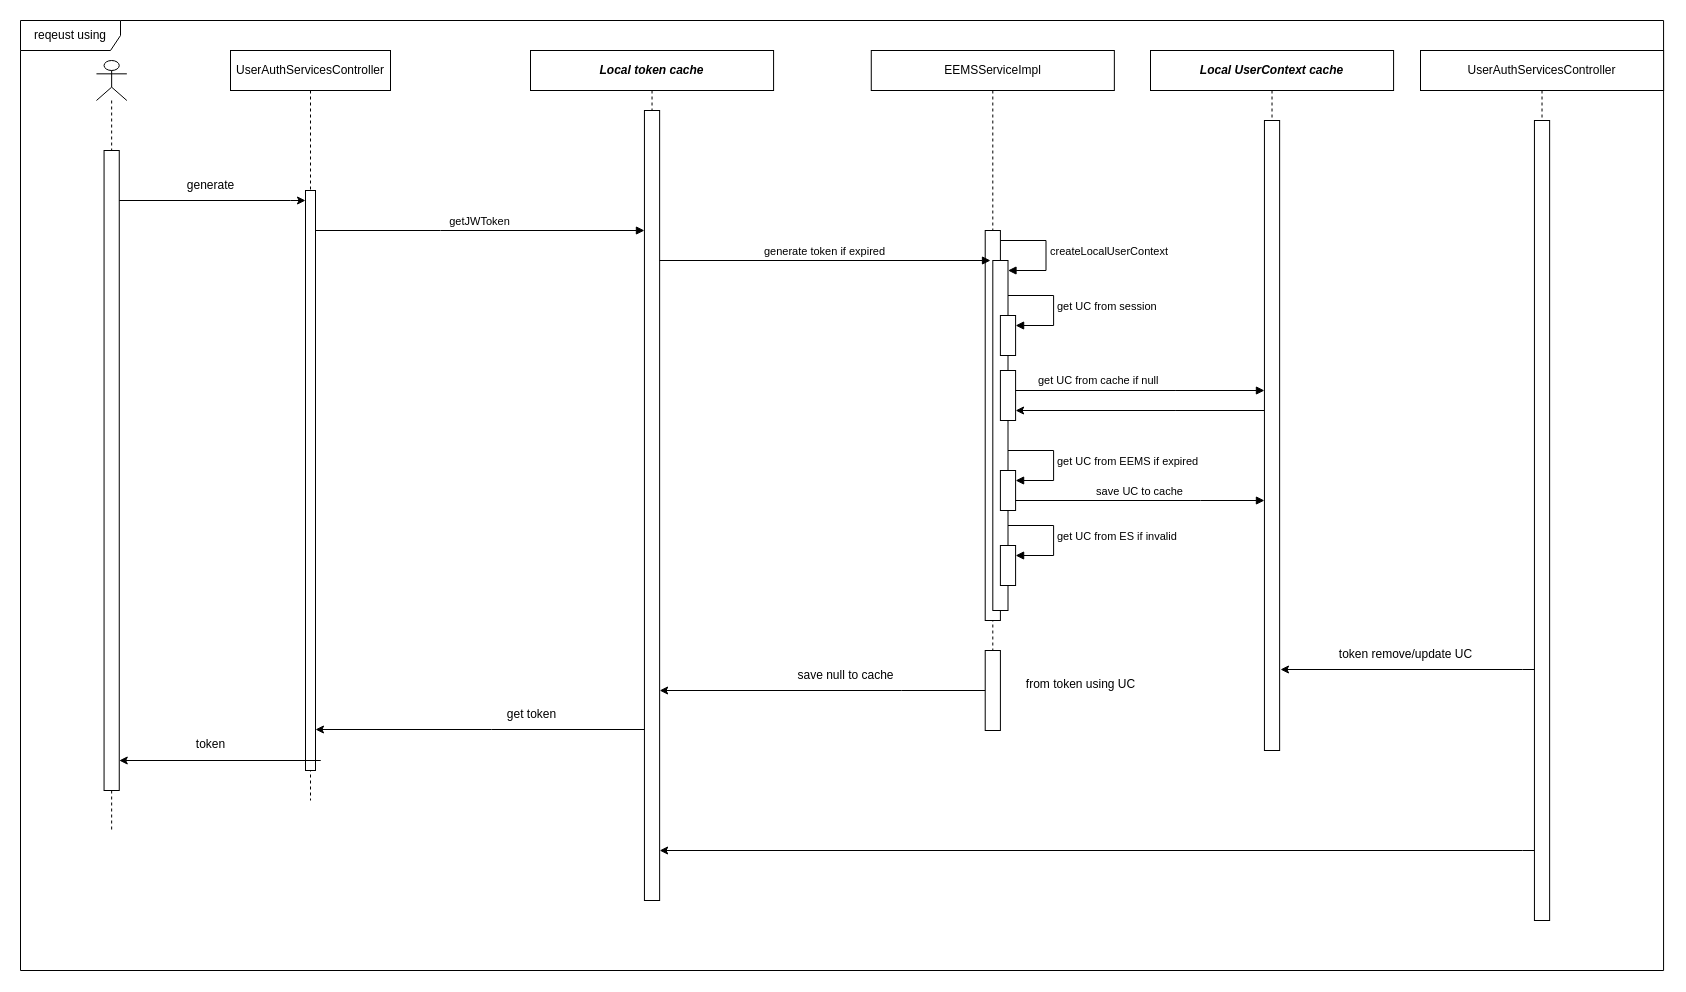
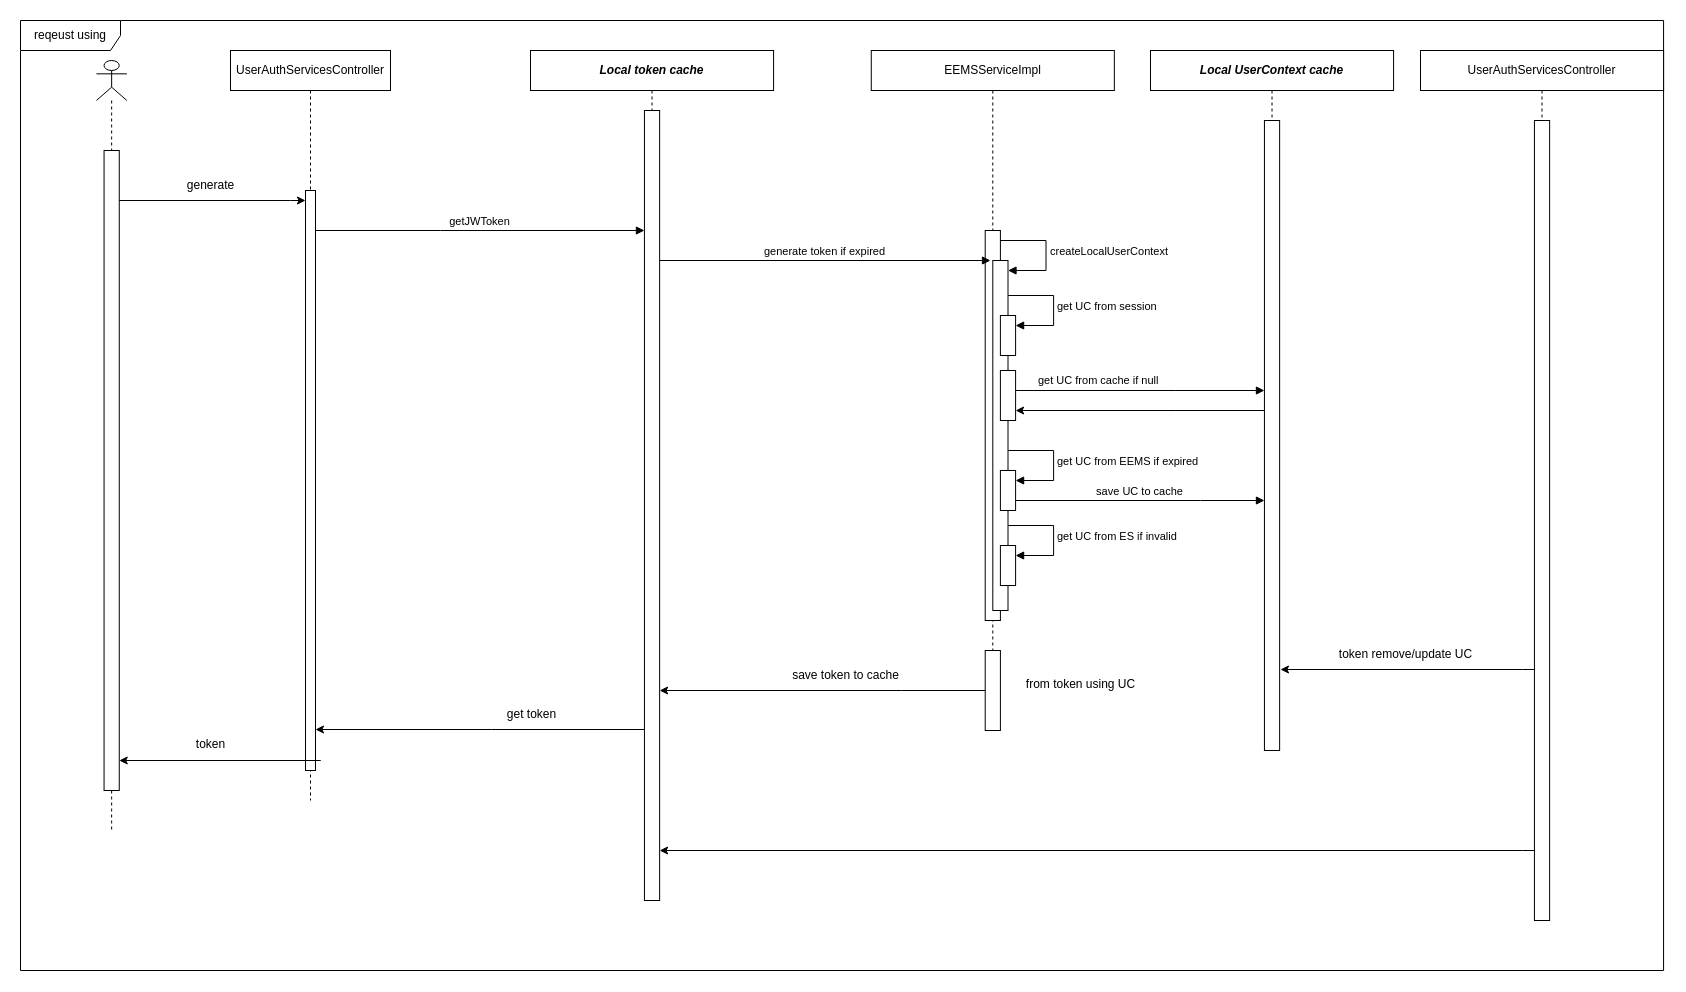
  <mxCell id="0" />
  <mxCell id="1" parent="0" />
  <mxCell id="2" value="reqeust using" style="shape=umlFrame;whiteSpace=wrap;html=1;pointerEvents=0;width=100;height=30;" vertex="1" parent="1"><mxGeometry x="20" y="20" width="1643.073" height="950" as="geometry" /></mxCell>
  <mxCell id="3" value="&lt;b&gt;&lt;i&gt;Local token cache&lt;/i&gt;&lt;/b&gt;" style="shape=umlLifeline;perimeter=lifelinePerimeter;whiteSpace=wrap;html=1;container=1;dropTarget=0;collapsible=0;recursiveResize=0;outlineConnect=0;portConstraint=eastwest;newEdgeStyle={&quot;edgeStyle&quot;:&quot;elbowEdgeStyle&quot;,&quot;elbow&quot;:&quot;vertical&quot;,&quot;curved&quot;:0,&quot;rounded&quot;:0};" vertex="1" parent="2"><mxGeometry x="509.997" y="30" width="243.077" height="850" as="geometry" /></mxCell>
  <mxCell id="4" value="" style="html=1;points=[];perimeter=orthogonalPerimeter;outlineConnect=0;targetShapes=umlLifeline;portConstraint=eastwest;newEdgeStyle={&quot;edgeStyle&quot;:&quot;elbowEdgeStyle&quot;,&quot;elbow&quot;:&quot;vertical&quot;,&quot;curved&quot;:0,&quot;rounded&quot;:0};" vertex="1" parent="3"><mxGeometry x="113.94" y="60" width="15.19" height="790" as="geometry" /></mxCell>
  <mxCell id="5" value="EEMSServiceImpl" style="shape=umlLifeline;perimeter=lifelinePerimeter;whiteSpace=wrap;html=1;container=1;dropTarget=0;collapsible=0;recursiveResize=0;outlineConnect=0;portConstraint=eastwest;newEdgeStyle={&quot;edgeStyle&quot;:&quot;elbowEdgeStyle&quot;,&quot;elbow&quot;:&quot;vertical&quot;,&quot;curved&quot;:0,&quot;rounded&quot;:0};" vertex="1" parent="2"><mxGeometry x="850.77" y="30" width="243.08" height="680" as="geometry" /></mxCell>
  <mxCell id="6" value="" style="html=1;points=[];perimeter=orthogonalPerimeter;outlineConnect=0;targetShapes=umlLifeline;portConstraint=eastwest;newEdgeStyle={&quot;edgeStyle&quot;:&quot;elbowEdgeStyle&quot;,&quot;elbow&quot;:&quot;vertical&quot;,&quot;curved&quot;:0,&quot;rounded&quot;:0};" vertex="1" parent="5"><mxGeometry x="113.942" y="180" width="15.192" height="390" as="geometry" /></mxCell>
  <mxCell id="7" value="" style="html=1;points=[];perimeter=orthogonalPerimeter;outlineConnect=0;targetShapes=umlLifeline;portConstraint=eastwest;newEdgeStyle={&quot;edgeStyle&quot;:&quot;elbowEdgeStyle&quot;,&quot;elbow&quot;:&quot;vertical&quot;,&quot;curved&quot;:0,&quot;rounded&quot;:0};" vertex="1" parent="5"><mxGeometry x="121.538" y="210" width="15.192" height="350" as="geometry" /></mxCell>
  <mxCell id="8" value="createLocalUserContext" style="html=1;align=left;spacingLeft=2;endArrow=block;rounded=0;edgeStyle=orthogonalEdgeStyle;curved=0;rounded=0;" edge="1" target="7" parent="5"><mxGeometry relative="1" as="geometry"><mxPoint x="129.135" y="190" as="sourcePoint" /><Array as="points"><mxPoint x="174.712" y="220" /></Array></mxGeometry></mxCell>
  <mxCell id="9" value="" style="html=1;points=[];perimeter=orthogonalPerimeter;outlineConnect=0;targetShapes=umlLifeline;portConstraint=eastwest;newEdgeStyle={&quot;edgeStyle&quot;:&quot;elbowEdgeStyle&quot;,&quot;elbow&quot;:&quot;vertical&quot;,&quot;curved&quot;:0,&quot;rounded&quot;:0};" vertex="1" parent="5"><mxGeometry x="129.135" y="265" width="15.192" height="40" as="geometry" /></mxCell>
  <mxCell id="10" value="get UC from session" style="html=1;align=left;spacingLeft=2;endArrow=block;rounded=0;edgeStyle=orthogonalEdgeStyle;curved=0;rounded=0;" edge="1" target="9" parent="5"><mxGeometry relative="1" as="geometry"><mxPoint x="136.731" y="245" as="sourcePoint" /><Array as="points"><mxPoint x="182.308" y="275" /></Array></mxGeometry></mxCell>
  <mxCell id="11" value="" style="html=1;points=[];perimeter=orthogonalPerimeter;outlineConnect=0;targetShapes=umlLifeline;portConstraint=eastwest;newEdgeStyle={&quot;edgeStyle&quot;:&quot;elbowEdgeStyle&quot;,&quot;elbow&quot;:&quot;vertical&quot;,&quot;curved&quot;:0,&quot;rounded&quot;:0};" vertex="1" parent="5"><mxGeometry x="129.135" y="320" width="15.192" height="50" as="geometry" /></mxCell>
  <mxCell id="12" value="" style="html=1;points=[];perimeter=orthogonalPerimeter;outlineConnect=0;targetShapes=umlLifeline;portConstraint=eastwest;newEdgeStyle={&quot;edgeStyle&quot;:&quot;elbowEdgeStyle&quot;,&quot;elbow&quot;:&quot;vertical&quot;,&quot;curved&quot;:0,&quot;rounded&quot;:0};" vertex="1" parent="5"><mxGeometry x="129.135" y="420" width="15.192" height="40" as="geometry" /></mxCell>
  <mxCell id="13" value="get UC from EEMS if expired" style="html=1;align=left;spacingLeft=2;endArrow=block;rounded=0;edgeStyle=orthogonalEdgeStyle;curved=0;rounded=0;" edge="1" target="12" parent="5"><mxGeometry relative="1" as="geometry"><mxPoint x="136.731" y="400" as="sourcePoint" /><Array as="points"><mxPoint x="182.308" y="430" /></Array></mxGeometry></mxCell>
  <mxCell id="14" value="" style="html=1;points=[];perimeter=orthogonalPerimeter;outlineConnect=0;targetShapes=umlLifeline;portConstraint=eastwest;newEdgeStyle={&quot;edgeStyle&quot;:&quot;elbowEdgeStyle&quot;,&quot;elbow&quot;:&quot;vertical&quot;,&quot;curved&quot;:0,&quot;rounded&quot;:0};" vertex="1" parent="5"><mxGeometry x="129.135" y="495" width="15.192" height="40" as="geometry" /></mxCell>
  <mxCell id="15" value="get UC from ES if invalid" style="html=1;align=left;spacingLeft=2;endArrow=block;rounded=0;edgeStyle=orthogonalEdgeStyle;curved=0;rounded=0;" edge="1" target="14" parent="5"><mxGeometry relative="1" as="geometry"><mxPoint x="136.731" y="475" as="sourcePoint" /><Array as="points"><mxPoint x="182.308" y="505" /></Array></mxGeometry></mxCell>
  <mxCell id="16" value="" style="html=1;points=[];perimeter=orthogonalPerimeter;outlineConnect=0;targetShapes=umlLifeline;portConstraint=eastwest;newEdgeStyle={&quot;edgeStyle&quot;:&quot;elbowEdgeStyle&quot;,&quot;elbow&quot;:&quot;vertical&quot;,&quot;curved&quot;:0,&quot;rounded&quot;:0};" vertex="1" parent="5"><mxGeometry x="113.942" y="600" width="15.192" height="80" as="geometry" /></mxCell>
  <mxCell id="17" value="&lt;b&gt;&lt;i&gt;Local UserContext cache&lt;/i&gt;&lt;/b&gt;" style="shape=umlLifeline;perimeter=lifelinePerimeter;whiteSpace=wrap;html=1;container=1;dropTarget=0;collapsible=0;recursiveResize=0;outlineConnect=0;portConstraint=eastwest;newEdgeStyle={&quot;edgeStyle&quot;:&quot;elbowEdgeStyle&quot;,&quot;elbow&quot;:&quot;vertical&quot;,&quot;curved&quot;:0,&quot;rounded&quot;:0};" vertex="1" parent="2"><mxGeometry x="1129.996" y="30" width="243.077" height="700" as="geometry" /></mxCell>
  <mxCell id="18" value="" style="html=1;points=[];perimeter=orthogonalPerimeter;outlineConnect=0;targetShapes=umlLifeline;portConstraint=eastwest;newEdgeStyle={&quot;edgeStyle&quot;:&quot;elbowEdgeStyle&quot;,&quot;elbow&quot;:&quot;vertical&quot;,&quot;curved&quot;:0,&quot;rounded&quot;:0};" vertex="1" parent="17"><mxGeometry x="113.942" y="70" width="15.192" height="630" as="geometry" /></mxCell>
  <mxCell id="19" value="get UC from cache if null" style="html=1;align=left;spacingLeft=2;endArrow=block;rounded=0;rounded=0;" edge="1" parent="2" source="11" target="18"><mxGeometry x="-0.846" y="10" relative="1" as="geometry"><mxPoint x="1124.231" y="380" as="sourcePoint" /><Array as="points"><mxPoint x="1154.615" y="370" /></Array><mxPoint x="1131.827" y="380" as="targetPoint" /><mxPoint as="offset" /></mxGeometry></mxCell>
  <mxCell id="20" style="rounded=0;orthogonalLoop=1;jettySize=auto;html=1;elbow=vertical;" edge="1" parent="2" source="18" target="11"><mxGeometry relative="1" as="geometry"><mxPoint x="1382.5" y="410" as="sourcePoint" /><mxPoint x="1109.038" y="390" as="targetPoint" /><Array as="points"><mxPoint x="1154.615" y="390" /></Array></mxGeometry></mxCell>
  <mxCell id="21" value="generate token if expired" style="html=1;verticalAlign=bottom;endArrow=block;edgeStyle=elbowEdgeStyle;elbow=vertical;curved=0;rounded=0;entryX=0.348;entryY=0.077;entryDx=0;entryDy=0;entryPerimeter=0;" edge="1" parent="2" source="4" target="6"><mxGeometry relative="1" as="geometry"><mxPoint x="774.808" y="240" as="sourcePoint" /><mxPoint x="1078.654" y="240" as="targetPoint" /></mxGeometry></mxCell>
  <mxCell id="22" value="from token using UC" style="text;html=1;align=center;verticalAlign=middle;resizable=0;points=[];autosize=1;strokeColor=none;fillColor=none;" vertex="1" parent="2"><mxGeometry x="979.996" y="649" width="160" height="30" as="geometry" /></mxCell>
  <mxCell id="23" style="rounded=0;orthogonalLoop=1;jettySize=auto;html=1;elbow=vertical;" edge="1" parent="2" source="16" target="4"><mxGeometry relative="1" as="geometry"><mxPoint x="1055.865" y="730" as="sourcePoint" /><mxPoint x="759.615" y="730" as="targetPoint" /><Array as="points"><mxPoint x="881.154" y="670" /></Array></mxGeometry></mxCell>
- <mxCell id="24" value="save null to cache" style="text;html=1;align=center;verticalAlign=middle;resizable=0;points=[];autosize=1;strokeColor=none;fillColor=none;" vertex="1" parent="2"><mxGeometry x="760.005" y="640" width="130" height="30" as="geometry" /></mxCell>
+ <mxCell id="24" value="save token to cache" style="text;html=1;align=center;verticalAlign=middle;resizable=0;points=[];autosize=1;strokeColor=none;fillColor=none;" vertex="1" parent="2"><mxGeometry x="760.005" y="640" width="130" height="30" as="geometry" /></mxCell>
  <mxCell id="25" value="token" style="text;html=1;align=center;verticalAlign=middle;resizable=0;points=[];autosize=1;strokeColor=none;fillColor=none;" vertex="1" parent="2"><mxGeometry x="164.998" y="709" width="50" height="30" as="geometry" /></mxCell>
  <mxCell id="26" value="" style="shape=umlLifeline;perimeter=lifelinePerimeter;whiteSpace=wrap;html=1;container=1;dropTarget=0;collapsible=0;recursiveResize=0;outlineConnect=0;portConstraint=eastwest;newEdgeStyle={&quot;edgeStyle&quot;:&quot;elbowEdgeStyle&quot;,&quot;elbow&quot;:&quot;vertical&quot;,&quot;curved&quot;:0,&quot;rounded&quot;:0};participant=umlActor;" vertex="1" parent="2"><mxGeometry x="75.962" y="40" width="30.385" height="770" as="geometry" /></mxCell>
  <mxCell id="27" value="" style="html=1;points=[];perimeter=orthogonalPerimeter;outlineConnect=0;targetShapes=umlLifeline;portConstraint=eastwest;newEdgeStyle={&quot;edgeStyle&quot;:&quot;elbowEdgeStyle&quot;,&quot;elbow&quot;:&quot;vertical&quot;,&quot;curved&quot;:0,&quot;rounded&quot;:0};" vertex="1" parent="26"><mxGeometry x="7.596" y="90" width="15.192" height="640" as="geometry" /></mxCell>
  <mxCell id="28" value="save UC to cache" style="html=1;verticalAlign=bottom;endArrow=block;elbow=vertical;rounded=0;" edge="1" parent="2" source="12" target="18"><mxGeometry relative="1" as="geometry"><mxPoint x="1109.038" y="480" as="sourcePoint" /><mxPoint x="1260" y="480" as="targetPoint" /><Array as="points"><mxPoint x="1180" y="480" /></Array></mxGeometry></mxCell>
  <mxCell id="29" value="get token" style="text;html=1;align=center;verticalAlign=middle;resizable=0;points=[];autosize=1;strokeColor=none;fillColor=none;" vertex="1" parent="2"><mxGeometry x="470.962" y="679" width="80" height="30" as="geometry" /></mxCell>
  <mxCell id="30" style="edgeStyle=elbowEdgeStyle;rounded=0;orthogonalLoop=1;jettySize=auto;html=1;elbow=vertical;curved=0;" edge="1" parent="2" source="4" target="32"><mxGeometry relative="1" as="geometry"><mxPoint x="752.019" y="709" as="sourcePoint" /><mxPoint x="402.596" y="709" as="targetPoint" /><Array as="points"><mxPoint x="470.962" y="709" /></Array></mxGeometry></mxCell>
  <mxCell id="31" value="UserAuthServicesController" style="shape=umlLifeline;perimeter=lifelinePerimeter;whiteSpace=wrap;html=1;container=1;dropTarget=0;collapsible=0;recursiveResize=0;outlineConnect=0;portConstraint=eastwest;newEdgeStyle={&quot;edgeStyle&quot;:&quot;elbowEdgeStyle&quot;,&quot;elbow&quot;:&quot;vertical&quot;,&quot;curved&quot;:0,&quot;rounded&quot;:0};" vertex="1" parent="2"><mxGeometry x="210" y="30" width="160" height="750" as="geometry" /></mxCell>
  <mxCell id="32" value="" style="html=1;points=[];perimeter=orthogonalPerimeter;outlineConnect=0;targetShapes=umlLifeline;portConstraint=eastwest;newEdgeStyle={&quot;edgeStyle&quot;:&quot;elbowEdgeStyle&quot;,&quot;elbow&quot;:&quot;vertical&quot;,&quot;curved&quot;:0,&quot;rounded&quot;:0};" vertex="1" parent="31"><mxGeometry x="75" y="140" width="10" height="580" as="geometry" /></mxCell>
  <mxCell id="33" value="" style="edgeStyle=elbowEdgeStyle;rounded=0;orthogonalLoop=1;jettySize=auto;html=1;elbow=vertical;curved=0;" edge="1" parent="2" source="27" target="32"><mxGeometry relative="1" as="geometry"><mxPoint x="335" y="160" as="targetPoint" /><Array as="points"><mxPoint x="270" y="180" /><mxPoint x="290" y="190" /></Array></mxGeometry></mxCell>
  <mxCell id="34" value="getJWToken" style="html=1;verticalAlign=bottom;endArrow=block;edgeStyle=elbowEdgeStyle;elbow=vertical;curved=0;rounded=0;" edge="1" target="4" parent="2" source="32"><mxGeometry relative="1" as="geometry"><mxPoint x="380" y="200" as="sourcePoint" /><mxPoint x="580" y="200" as="targetPoint" /><Array as="points"><mxPoint x="420" y="210" /></Array></mxGeometry></mxCell>
  <mxCell id="35" style="edgeStyle=elbowEdgeStyle;rounded=0;orthogonalLoop=1;jettySize=auto;html=1;elbow=vertical;curved=0;" edge="1" parent="2" source="32" target="27"><mxGeometry relative="1" as="geometry"><mxPoint x="360" y="740" as="sourcePoint" /><mxPoint x="365" y="320" as="targetPoint" /><Array as="points"><mxPoint x="300" y="740" /><mxPoint x="220" y="400" /></Array></mxGeometry></mxCell>
  <mxCell id="36" value="generate" style="text;html=1;align=center;verticalAlign=middle;resizable=0;points=[];autosize=1;strokeColor=none;fillColor=none;" vertex="1" parent="2"><mxGeometry x="140" y="150" width="100" height="30" as="geometry" /></mxCell>
  <mxCell id="37" value="UserAuthServicesController" style="shape=umlLifeline;perimeter=lifelinePerimeter;whiteSpace=wrap;html=1;container=1;dropTarget=0;collapsible=0;recursiveResize=0;outlineConnect=0;portConstraint=eastwest;newEdgeStyle={&quot;edgeStyle&quot;:&quot;elbowEdgeStyle&quot;,&quot;elbow&quot;:&quot;vertical&quot;,&quot;curved&quot;:0,&quot;rounded&quot;:0};" vertex="1" parent="2"><mxGeometry x="1399.996" y="30" width="243.077" height="870" as="geometry" /></mxCell>
  <mxCell id="38" value="" style="html=1;points=[];perimeter=orthogonalPerimeter;outlineConnect=0;targetShapes=umlLifeline;portConstraint=eastwest;newEdgeStyle={&quot;edgeStyle&quot;:&quot;elbowEdgeStyle&quot;,&quot;elbow&quot;:&quot;vertical&quot;,&quot;curved&quot;:0,&quot;rounded&quot;:0};" vertex="1" parent="37"><mxGeometry x="113.94" y="70" width="15.19" height="800" as="geometry" /></mxCell>
  <mxCell id="39" style="rounded=0;orthogonalLoop=1;jettySize=auto;html=1;elbow=vertical;" edge="1" parent="2" source="38"><mxGeometry relative="1" as="geometry"><mxPoint x="1586" y="649" as="sourcePoint" /><mxPoint x="1260" y="649" as="targetPoint" /><Array as="points"><mxPoint x="1502.154" y="649" /></Array></mxGeometry></mxCell>
  <mxCell id="40" value="token remove/update UC" style="text;html=1;align=center;verticalAlign=middle;resizable=0;points=[];autosize=1;strokeColor=none;fillColor=none;" vertex="1" parent="2"><mxGeometry x="1295" y="619" width="180" height="30" as="geometry" /></mxCell>
  <mxCell id="41" style="rounded=0;orthogonalLoop=1;jettySize=auto;html=1;elbow=vertical;" edge="1" parent="2" target="4"><mxGeometry relative="1" as="geometry"><mxPoint x="1514" y="830" as="sourcePoint" /><mxPoint x="1260" y="830" as="targetPoint" /><Array as="points"><mxPoint x="1502.154" y="830" /></Array></mxGeometry></mxCell>
